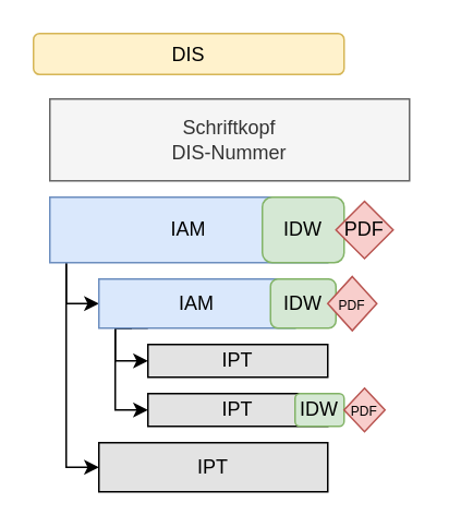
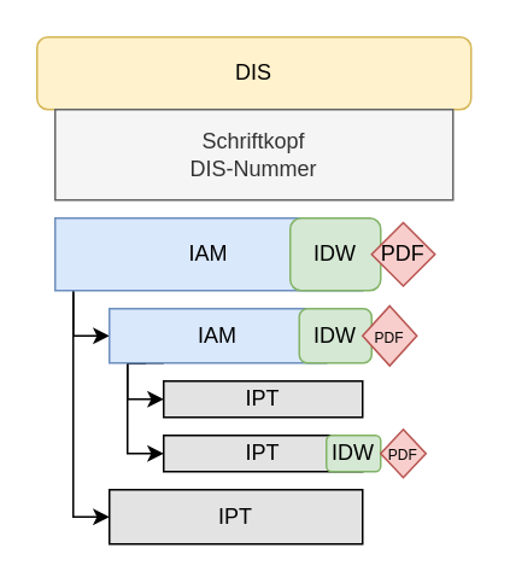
  <mxCell id="0" />
  <mxCell id="1" parent="0" />
- <mxCell id="2" value="DIS" style="rounded=1;whiteSpace=wrap;html=1;fillColor=#fff2cc;strokeColor=#d6b656;" vertex="1" parent="1"><mxGeometry x="20" y="20" width="190" height="25" as="geometry" /></mxCell>
+ <mxCell id="2" value="DIS" style="rounded=1;whiteSpace=wrap;html=1;fillColor=#fff2cc;strokeColor=#d6b656;" vertex="1" parent="1"><mxGeometry x="20" y="20" width="240" height="40" as="geometry" /></mxCell>
  <mxCell id="3" value="Schriftkopf&lt;br&gt;DIS-Nummer&lt;span style=&quot;color: rgba(0, 0, 0, 0); font-family: monospace; font-size: 0px; text-align: start;&quot;&gt;%3CmxGraphModel%3E%3Croot%3E%3CmxCell%20id%3D%220%22%2F%3E%3CmxCell%20id%3D%221%22%20parent%3D%220%22%2F%3E%3CmxCell%20id%3D%222%22%20value%3D%22%22%20style%3D%22rounded%3D1%3BwhiteSpace%3Dwrap%3Bhtml%3D1%3B%22%20vertex%3D%221%22%20parent%3D%221%22%3E%3CmxGeometry%20x%3D%2270%22%20y%3D%22230%22%20width%3D%22210%22%20height%3D%22270%22%20as%3D%22geometry%22%2F%3E%3C%2FmxCell%3E%3C%2Froot%3E%3C%2FmxGraphModel%3E&lt;/span&gt;" style="rounded=0;whiteSpace=wrap;html=1;fillColor=#f5f5f5;fontColor=#333333;strokeColor=#666666;" vertex="1" parent="1"><mxGeometry x="30" y="60" width="220" height="50" as="geometry" /></mxCell>
  <mxCell id="4" style="edgeStyle=orthogonalEdgeStyle;rounded=0;orthogonalLoop=1;jettySize=auto;html=1;entryX=0;entryY=0.5;entryDx=0;entryDy=0;" edge="1" parent="1" source="6" target="10"><mxGeometry relative="1" as="geometry"><Array as="points"><mxPoint x="40" y="285" /></Array></mxGeometry></mxCell>
  <mxCell id="5" style="edgeStyle=orthogonalEdgeStyle;rounded=0;orthogonalLoop=1;jettySize=auto;html=1;entryX=0;entryY=0.5;entryDx=0;entryDy=0;" edge="1" parent="1" source="6" target="9"><mxGeometry relative="1" as="geometry"><Array as="points"><mxPoint x="40" y="185" /></Array></mxGeometry></mxCell>
  <mxCell id="6" value="IAM" style="rounded=0;whiteSpace=wrap;html=1;fillColor=#dae8fc;strokeColor=#6c8ebf;" vertex="1" parent="1"><mxGeometry x="30" y="120" width="170" height="40" as="geometry" /></mxCell>
  <mxCell id="7" style="edgeStyle=orthogonalEdgeStyle;rounded=0;orthogonalLoop=1;jettySize=auto;html=1;exitX=0.168;exitY=1.003;exitDx=0;exitDy=0;entryX=0;entryY=0.5;entryDx=0;entryDy=0;exitPerimeter=0;" edge="1" parent="1" source="9" target="11"><mxGeometry relative="1" as="geometry"><Array as="points"><mxPoint x="70" y="200" /><mxPoint x="70" y="220" /></Array></mxGeometry></mxCell>
  <mxCell id="8" style="edgeStyle=orthogonalEdgeStyle;rounded=0;orthogonalLoop=1;jettySize=auto;html=1;exitX=0.25;exitY=1;exitDx=0;exitDy=0;entryX=0;entryY=0.5;entryDx=0;entryDy=0;" edge="1" parent="1" source="9" target="12"><mxGeometry relative="1" as="geometry"><Array as="points"><mxPoint x="70" y="200" /><mxPoint x="70" y="250" /></Array></mxGeometry></mxCell>
  <mxCell id="9" value="IAM" style="rounded=0;whiteSpace=wrap;html=1;fillColor=#dae8fc;strokeColor=#6c8ebf;" vertex="1" parent="1"><mxGeometry x="60" y="170" width="120" height="30" as="geometry" /></mxCell>
  <mxCell id="10" value="IPT" style="rounded=0;whiteSpace=wrap;html=1;fillColor=#E3E3E3;" vertex="1" parent="1"><mxGeometry x="60" y="270" width="140" height="30" as="geometry" /></mxCell>
  <mxCell id="11" value="IPT" style="rounded=0;whiteSpace=wrap;html=1;fillColor=#E3E3E3;" vertex="1" parent="1"><mxGeometry x="90" y="210" width="110" height="20" as="geometry" /></mxCell>
  <mxCell id="12" value="IPT" style="rounded=0;whiteSpace=wrap;html=1;fillColor=#E3E3E3;" vertex="1" parent="1"><mxGeometry x="90" y="240" width="110" height="20" as="geometry" /></mxCell>
  <mxCell id="13" value="IDW" style="rounded=1;whiteSpace=wrap;html=1;fillColor=#d5e8d4;strokeColor=#82b366;" vertex="1" parent="1"><mxGeometry x="160" y="120" width="50" height="40" as="geometry" /></mxCell>
  <mxCell id="14" value="IDW" style="rounded=1;whiteSpace=wrap;html=1;fillColor=#d5e8d4;strokeColor=#82b366;" vertex="1" parent="1"><mxGeometry x="165" y="170" width="40" height="30" as="geometry" /></mxCell>
  <mxCell id="15" value="PDF" style="rhombus;whiteSpace=wrap;html=1;fillColor=#f8cecc;strokeColor=#b85450;" vertex="1" parent="1"><mxGeometry x="205" y="122.5" width="35" height="35" as="geometry" /></mxCell>
  <mxCell id="16" value="&lt;font style=&quot;font-size: 8px;&quot;&gt;PDF&lt;/font&gt;" style="rhombus;whiteSpace=wrap;html=1;fillColor=#f8cecc;strokeColor=#b85450;" vertex="1" parent="1"><mxGeometry x="200" y="168.44" width="30" height="33.12" as="geometry" /></mxCell>
  <mxCell id="17" value="IDW" style="rounded=1;whiteSpace=wrap;html=1;fillColor=#d5e8d4;strokeColor=#82b366;" vertex="1" parent="1"><mxGeometry x="180" y="240" width="30" height="20" as="geometry" /></mxCell>
  <mxCell id="18" value="&lt;font style=&quot;font-size: 8px;&quot;&gt;PDF&lt;/font&gt;" style="rhombus;whiteSpace=wrap;html=1;fillColor=#f8cecc;strokeColor=#b85450;" vertex="1" parent="1"><mxGeometry x="210" y="236.72" width="25" height="26.56" as="geometry" /></mxCell>
